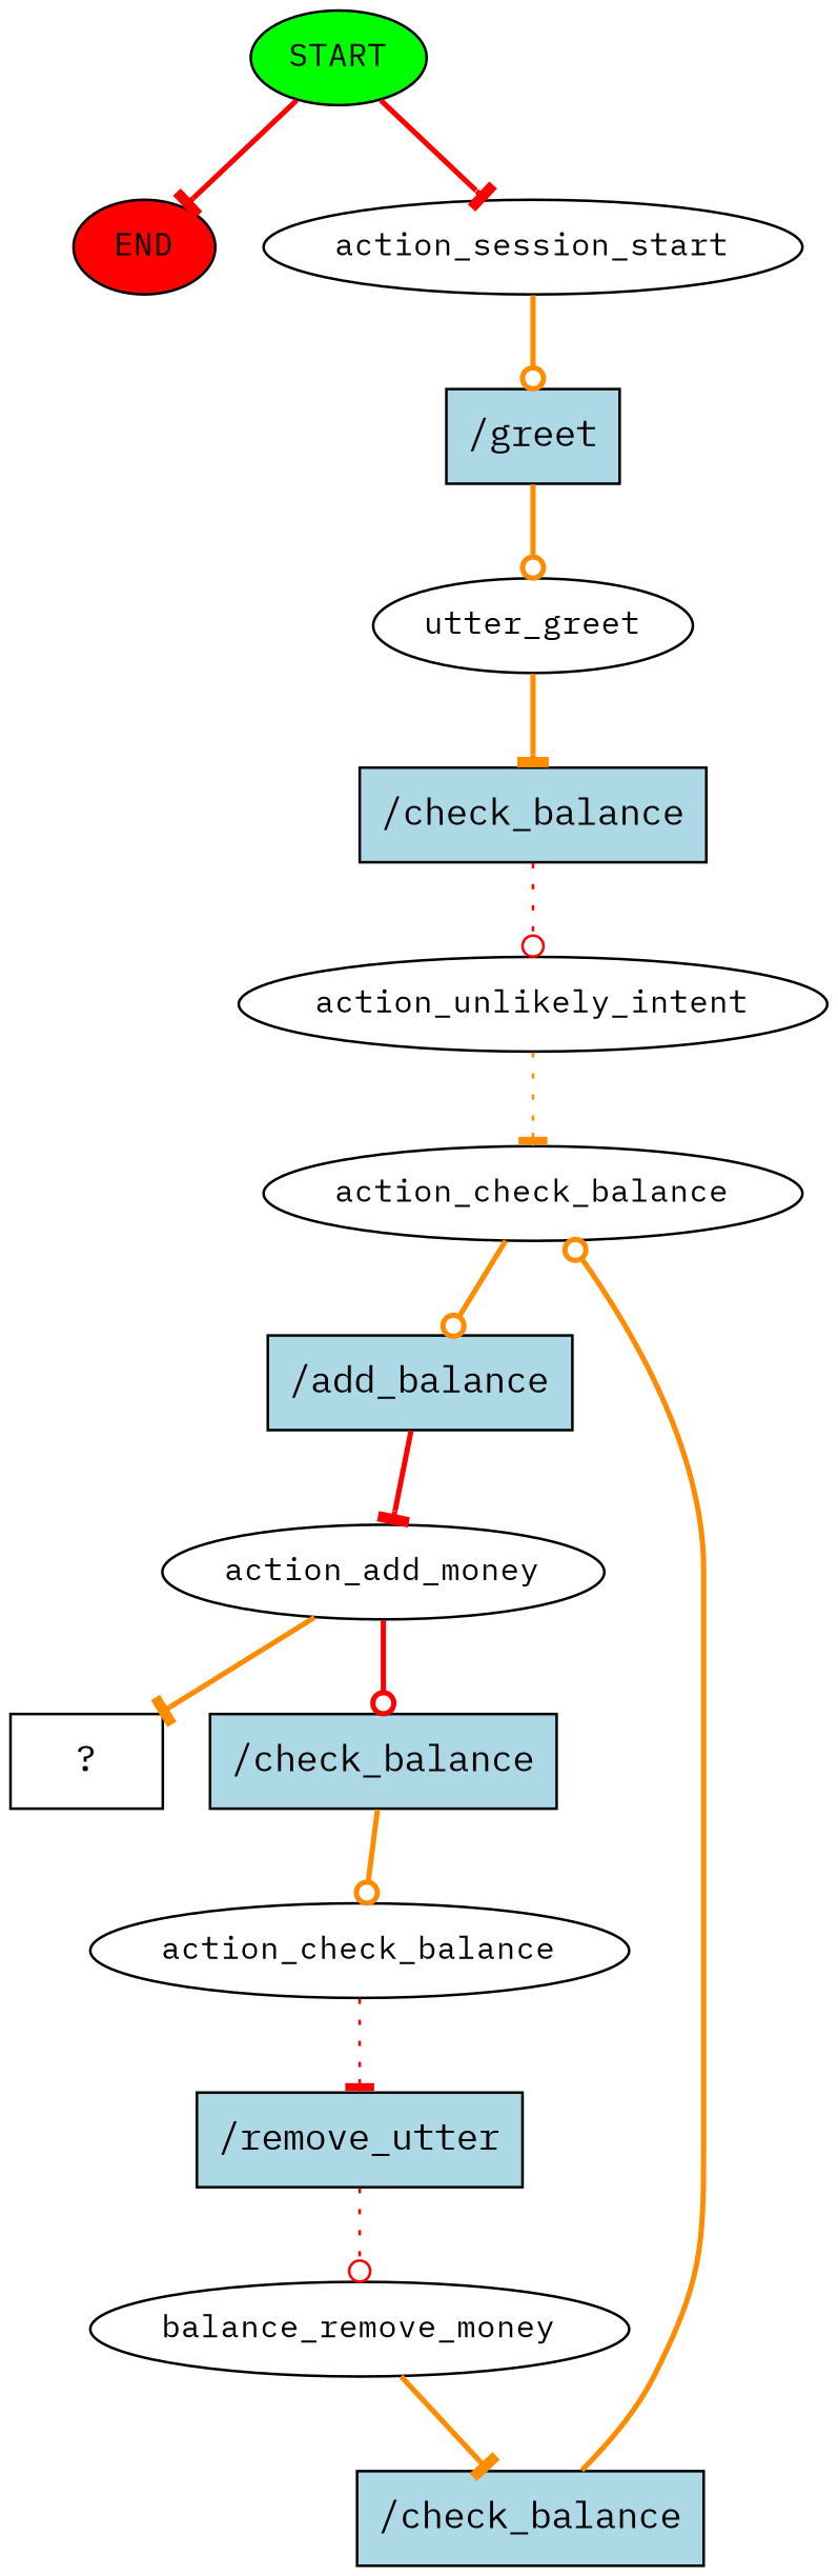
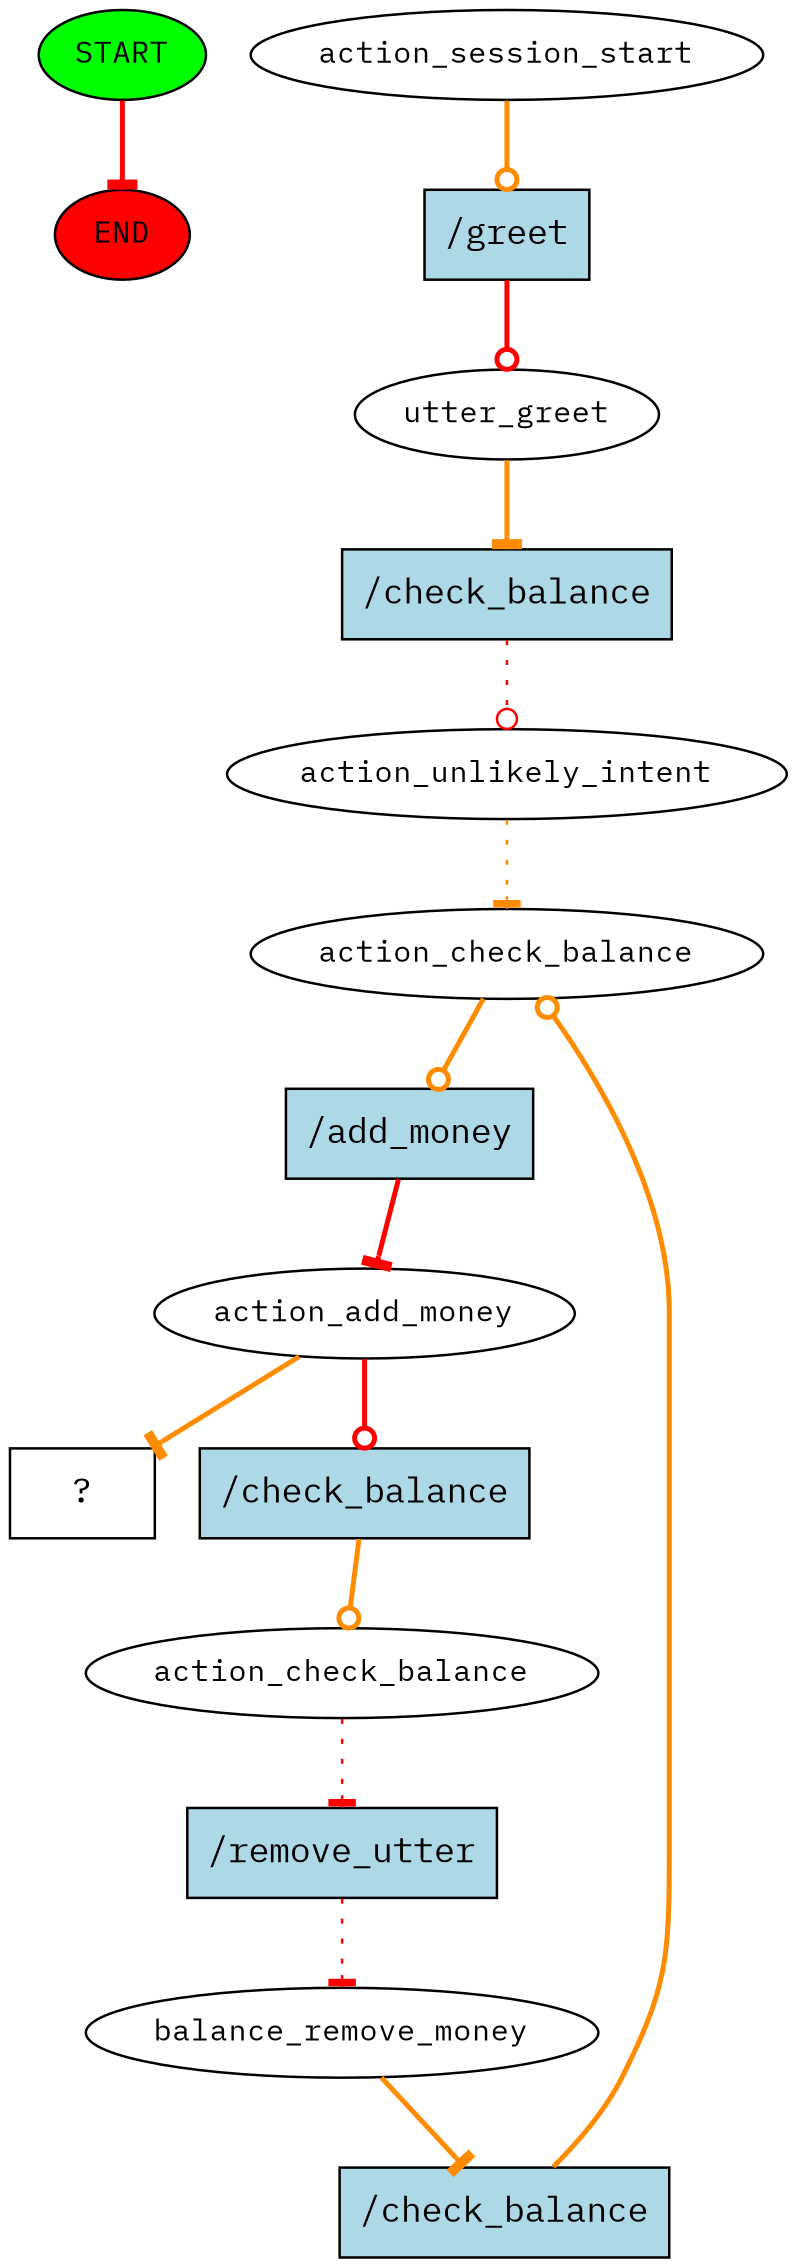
  digraph {
    fontname="IBM Plex Mono"
    node [fontname="IBM Plex Mono" fontsize=12]
    edge [arrowhead=tee color=red fontname="IBM Plex Mono" style=bold]
    n1 [fillcolor=green label=START style=filled]
    n2 [fillcolor=red label=END style=filled]
    n3 [label=action_session_start]
    n4 [fillcolor=lightblue label="/greet" shape=rect style=filled fontsize=""]
    n5 [label=utter_greet]
    n6 [fillcolor=lightblue label="/check_balance" shape=rect style=filled fontsize=""]
    n7 [label=action_unlikely_intent]
    n8 [label=action_check_balance]
-   n9 [fillcolor=lightblue label="/add_balance" shape=rect style=filled fontsize=""]
+   n9 [fillcolor=lightblue label="/add_money" shape=rect style=filled fontsize=""]
    n10 [label=action_add_money]
    n11 [label="  ?  " shape=rect fontsize=""]
    n12 [fillcolor=lightblue label="/check_balance" shape=rect style=filled fontsize=""]
    n13 [label=action_check_balance]
    n14 [fillcolor=lightblue label="/remove_utter" shape=rect style=filled fontsize=""]
    n15 [label=balance_remove_money]
    n16 [fillcolor=lightblue label="/check_balance" shape=rect style=filled fontsize=""]
    n1 -> n2
-   n1 -> n3
    n3 -> n4 [arrowhead=odot color=darkorange]
-   n4 -> n5 [arrowhead=odot color=darkorange]
+   n4 -> n5 [arrowhead=odot]
    n5 -> n6 [color=darkorange]
    n6 -> n7 [arrowhead=odot style=dotted]
    n7 -> n8 [color=darkorange style=dotted]
    n8 -> n9 [arrowhead=odot color=darkorange]
    n9 -> n10
    n10 -> n11 [color=darkorange]
    n10 -> n12 [arrowhead=odot]
    n12 -> n13 [arrowhead=odot color=darkorange]
    n13 -> n14 [style=dotted]
-   n14 -> n15 [arrowhead=odot style=dotted]
+   n14 -> n15 [style=dotted]
    n15 -> n16 [color=darkorange]
    n16 -> n8 [arrowhead=odot color=darkorange]
  }
